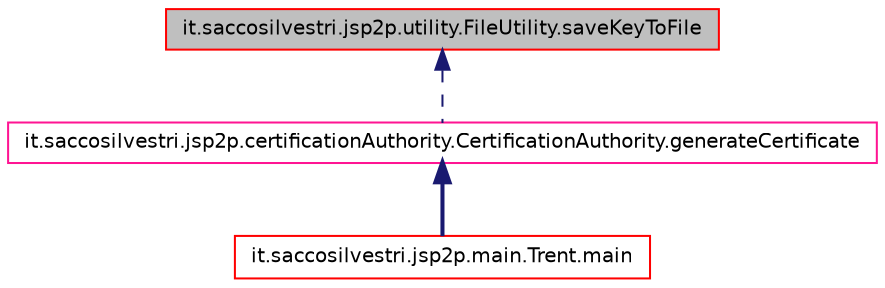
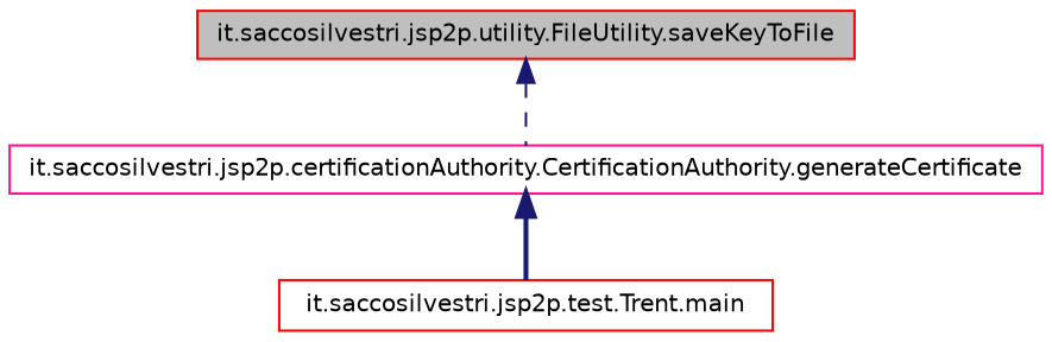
  digraph {
    rankdir=TB
    node [color=red fillcolor=white fontname=Helvetica fontsize=10 shape=record style=filled]
    edge [color=midnightblue dir=back fontname=Helvetica fontsize=10 labelfontname=Helvetica labelfontsize=10]
    n1 [fillcolor=grey75 fontcolor=black height=0.2 label="it.saccosilvestri.jsp2p.utility.FileUtility.saveKeyToFile" width=0.4]
    n2 [color=deeppink height=0.2 label="it.saccosilvestri.jsp2p.certificationAuthority.CertificationAuthority.generateCertificate" width=0.4]
-   n3 [height=0.2 label="it.saccosilvestri.jsp2p.main.Trent.main" width=0.4]
+   n3 [height=0.2 label="it.saccosilvestri.jsp2p.test.Trent.main" width=0.4]
    n1 -> n2 [style=dashed]
    n2 -> n3 [style=bold]
  }
